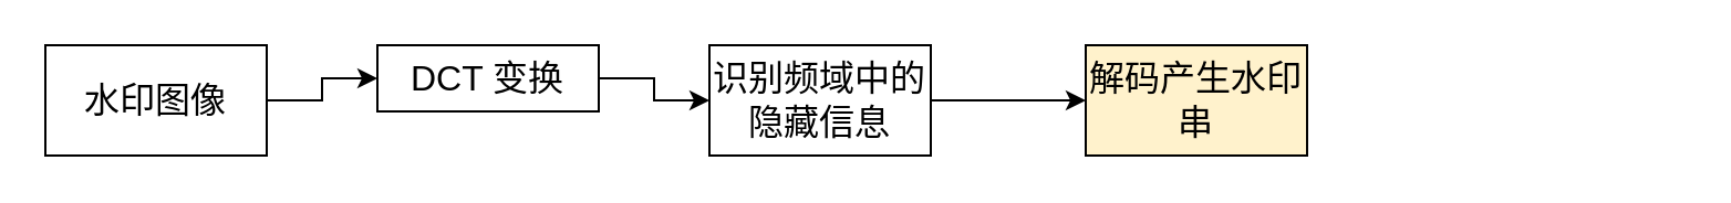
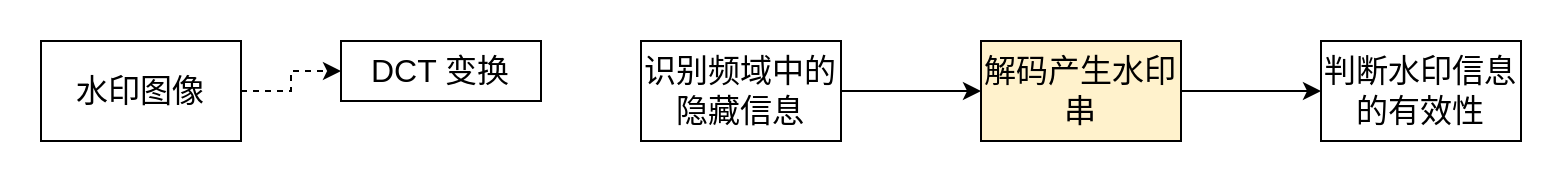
  <mxCell id="0" />
  <mxCell id="1" parent="0" />
- <mxCell id="2" value="" style="edgeStyle=orthogonalEdgeStyle;rounded=0;orthogonalLoop=1;jettySize=auto;html=1;fontSize=16;" edge="1" parent="1" source="3" target="5"><mxGeometry relative="1" as="geometry" /></mxCell>
+ <mxCell id="2" value="" style="edgeStyle=orthogonalEdgeStyle;rounded=0;orthogonalLoop=1;jettySize=auto;html=1;fontSize=16;dashed=1;" edge="1" parent="1" source="3" target="5"><mxGeometry relative="1" as="geometry" /></mxCell>
  <mxCell id="3" value="水印图像" style="rounded=0;whiteSpace=wrap;html=1;fontSize=16;" vertex="1" parent="1"><mxGeometry x="20" y="20" width="100" height="50" as="geometry" /></mxCell>
- <mxCell id="4" value="" style="edgeStyle=orthogonalEdgeStyle;rounded=0;orthogonalLoop=1;jettySize=auto;html=1;fontSize=16;" edge="1" parent="1" source="5" target="7"><mxGeometry relative="1" as="geometry" /></mxCell>
  <mxCell id="5" value="DCT 变换" style="rounded=0;whiteSpace=wrap;html=1;fontSize=16;" vertex="1" parent="1"><mxGeometry x="170" y="20" width="100" height="30" as="geometry" /></mxCell>
  <mxCell id="6" value="" style="edgeStyle=orthogonalEdgeStyle;rounded=0;orthogonalLoop=1;jettySize=auto;html=1;fontSize=16;" edge="1" parent="1" source="7" target="9"><mxGeometry relative="1" as="geometry" /></mxCell>
  <mxCell id="7" value="识别频域中的隐藏信息" style="rounded=0;whiteSpace=wrap;html=1;fontSize=16;" vertex="1" parent="1"><mxGeometry x="320" y="20" width="100" height="50" as="geometry" /></mxCell>
+ <mxCell id="8" value="" style="edgeStyle=orthogonalEdgeStyle;rounded=0;orthogonalLoop=1;jettySize=auto;html=1;fontSize=16;" edge="1" parent="1" source="9" target="10"><mxGeometry relative="1" as="geometry" /></mxCell>
  <mxCell id="9" value="解码产生水印串" style="rounded=0;whiteSpace=wrap;html=1;fontSize=16;fillColor=#fff2cc;" vertex="1" parent="1"><mxGeometry x="490" y="20" width="100" height="50" as="geometry" /></mxCell>
+ <mxCell id="10" value="判断水印信息的有效性" style="rounded=0;whiteSpace=wrap;html=1;fontSize=16;" vertex="1" parent="1"><mxGeometry x="660" y="20" width="100" height="50" as="geometry" /></mxCell>
